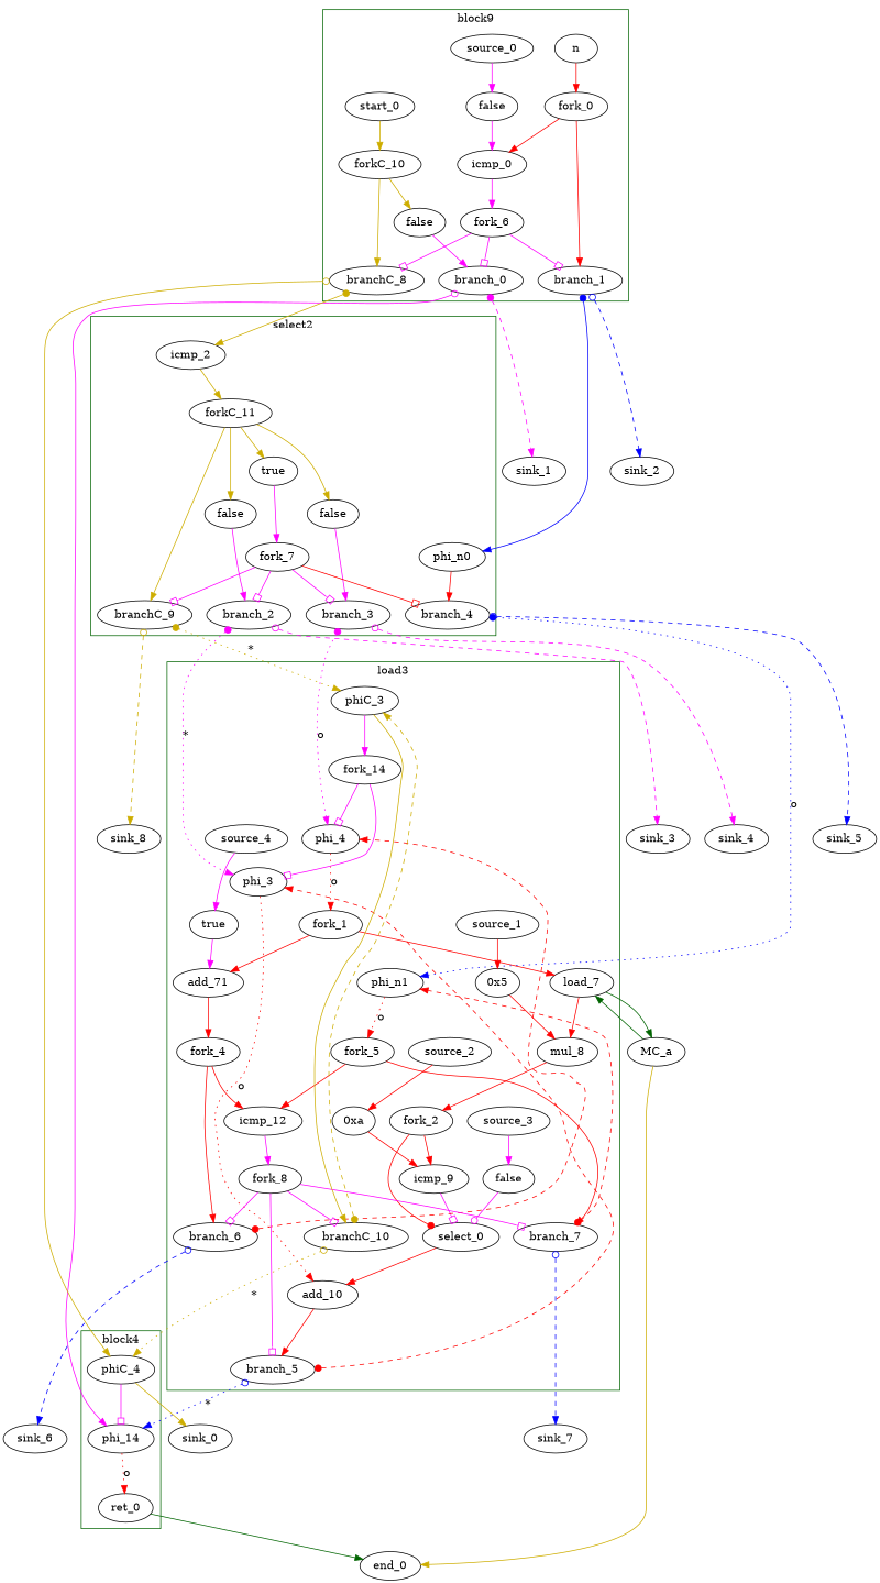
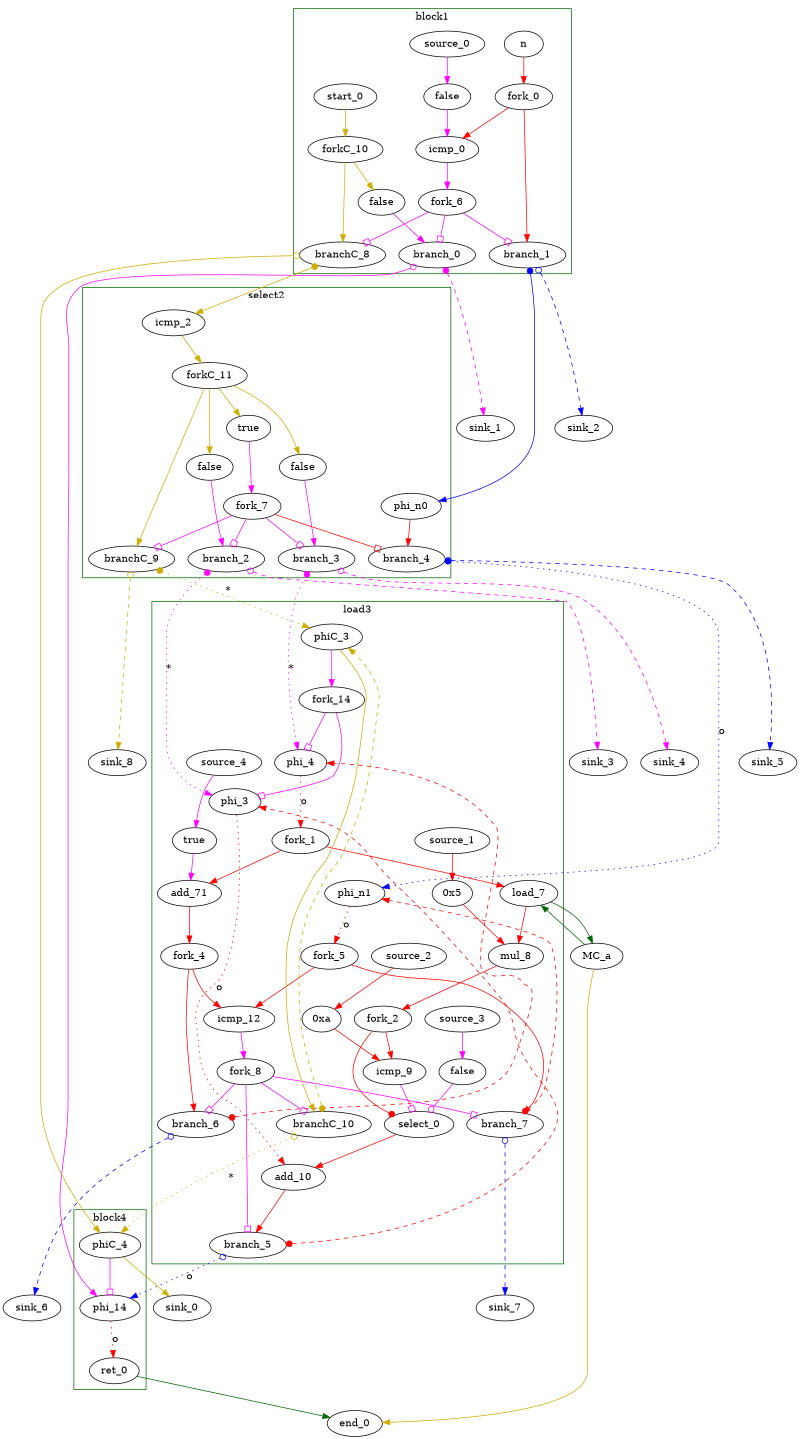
  digraph {
    fontname="DejaVu Serif"
    node [bbID=3 fontname="DejaVu Serif" in="in1:1" out="out1:1" shape=oval type=Fork]
    edge [arrowhead=normal color=magenta fontname="DejaVu Serif" from=out1 to=in1]
    n [bbID=1 in="in1:32" out="out1:32" type=Entry]
    n2 [bbID=1 label=false type=Constant value="0x0"]
    icmp_0 [bbID=1 delay=3.439 in="in1:32 in2:32" op=icmp_sgt_op type=Operator]
    n4 [bbID=1 label=false type=Constant value="0x0"]
    fork_0 [bbID=1 in="in1:32" out="out1:32 out2:32"]
    branch_0 [bbID=1 in="in1:1 in2?:1" out="out1+:1 out2-:1" type=Branch]
    branch_1 [bbID=1 in="in1:32 in2?:1" out="out1+:32 out2-:32" type=Branch]
    fork_6 [bbID=1 out="out1:1 out2:1 out3:1"]
    start_0 [bbID=1 in="in1:0" out="out1:0" type=Entry]
    forkC_10 [bbID=1 in="in1:0" out="out1:0 out2:0"]
    branchC_8 [bbID=1 in="in1:0 in2?:1" out="out1+:0 out2-:0" type=Branch]
    source_0 [bbID=1 type=Source in=""]
    n13 [bbID=2 label=true type=Constant value="0x1"]
    n14 [bbID=2 label=false type=Constant value="0x0"]
    n15 [bbID=2 label=false type=Constant value="0x0"]
    phi_n0 [bbID=2 in="in1:32" out="out1:32" type=Merge]
    branch_2 [bbID=2 in="in1:1 in2?:1" out="out1+:1 out2-:1" type=Branch]
    branch_3 [bbID=2 in="in1:1 in2?:1" out="out1+:1 out2-:1" type=Branch]
    branch_4 [bbID=2 in="in1:32 in2?:1" out="out1+:32 out2-:32" type=Branch]
    fork_7 [bbID=2 out="out1:1 out2:1 out3:1 out4:1"]
    n21 [bbID=2 in="in1:0" label=icmp_2 out="out1:0" type=Merge]
    forkC_11 [bbID=2 in="in1:0" out="out1:0 out2:0 out3:0 out4:0"]
    branchC_9 [bbID=2 in="in1:0 in2?:1" out="out1+:0 out2-:0" type=Branch]
    phi_3 [delay=1.624 in="in1?:1 in2:32 in3:32" out="out1:32" type=Mux]
    phi_4 [delay=1.624 in="in1?:1 in2:31 in3:31" out="out1:31" type=Mux]
    load_7 [delay=7.999 in="in1:32 in2:31" latency=2 offset=0 op=mc_load_op out="out1:32 out2:31" portID=0 type=Operator]
    n27 [in="in1:3" label="0x5" out="out1:3" type=Constant value="0x5"]
    mul_8 [in="in1:32 in2:32" latency=4 op=mul_op out="out1:32" type=Operator]
    n29 [in="in1:4" label="0xa" out="out1:4" type=Constant value="0xa"]
    icmp_9 [delay=3.439 in="in1:32 in2:32" op=icmp_sgt_op type=Operator]
    n31 [label=false type=Constant value="0x0"]
    select_0 [in="in1?:1 in2+:32 in3-:32" op=select_op out="out1:32" type=Operator]
    add_10 [delay=3.146 in="in1:32 in2:32" op=add_op out="out1:32" type=Operator]
    n34 [label=true type=Constant value="0x1"]
    n35 [delay=3.146 in="in1:31 in2:31" label=add_71 op=add_op out="out1:31" type=Operator]
    icmp_12 [delay=3.439 in="in1:32 in2:32" op=icmp_slt_op type=Operator]
    phi_n1 [delay=1.624 in="in1:32 in2:32" out="out1:32" type=Merge]
    fork_1 [in="in1:31" out="out1:31 out2:31"]
    fork_2 [in="in1:32" out="out1:32 out2:32"]
    fork_4 [in="in1:31" out="out1:31 out2:31"]
    fork_5 [in="in1:32" out="out1:32 out2:32"]
    branch_5 [in="in1:32 in2?:1" out="out1+:32 out2-:32" type=Branch]
    branch_6 [in="in1:31 in2?:1" out="out1+:31 out2-:31" type=Branch]
    branch_7 [in="in1:32 in2?:1" out="out1+:32 out2-:32" type=Branch]
    fork_8 [out="out1:1 out2:1 out3:1 out4:1"]
    phiC_3 [in="in1:0 in2:0" out="out1:0 out2?:1" type=CntrlMerge]
    branchC_10 [in="in1:0 in2?:1" out="out1+:0 out2-:0" type=Branch]
    source_1 [out="out1:3" type=Source in=""]
    source_2 [out="out1:4" type=Source in=""]
    source_3 [type=Source in=""]
    source_4 [type=Source in=""]
    fork_14 [out="out1:1 out2:1"]
    phi_14 [bbID=4 delay=1.624 in="in1?:1 in2:32 in3:32" out="out1:32" type=Mux]
    ret_0 [bbID=4 in="in1:32" op=ret_op out="out1:32" type=Operator]
    phiC_4 [bbID=4 in="in1:0 in2:0" out="out1:0 out2?:1" type=CntrlMerge]
    sink_1 [bbID=0 type=Sink out=""]
    sink_2 [bbID=0 in="in1:32" type=Sink out=""]
    sink_3 [bbID=0 type=Sink out=""]
    sink_4 [bbID=0 type=Sink out=""]
    sink_5 [bbID=0 in="in1:32" type=Sink out=""]
    sink_8 [bbID=0 in="in1:0" type=Sink out=""]
    MC_a [bbID=0 bbcount=0 in="in1:31*l0a" ldcount=1 memory=a out="out1:32*l0d out2:0*e" stcount=0 type=MC shape=""]
    sink_6 [bbID=0 in="in1:31" type=Sink out=""]
    sink_7 [bbID=0 in="in1:32" type=Sink out=""]
    end_0 [bbID=0 in="in1:0*e in2:32" out="out1:32" type=Exit]
    sink_0 [bbID=0 in="in1:0" type=Sink out=""]
    subgraph cluster_1 {
      color=darkgreen
-     label=block9
+     label=block1
      n
      n2
      icmp_0
      n4
      fork_0
      branch_0
      branch_1
      fork_6
      start_0
      forkC_10
      branchC_8
      source_0
    }
    subgraph cluster_2 {
      color=darkgreen
      label=select2
      n13
      n14
      n15
      phi_n0
      branch_2
      branch_3
      branch_4
      fork_7
      n21
      forkC_11
      branchC_9
    }
    subgraph cluster_3 {
      color=darkgreen
      label=load3
      phi_3
      phi_4
      load_7
      n27
      mul_8
      n29
      icmp_9
      n31
      select_0
      add_10
      n34
      n35
      icmp_12
      phi_n1
      fork_1
      fork_2
      fork_4
      fork_5
      branch_5
      branch_6
      branch_7
      fork_8
      phiC_3
      branchC_10
      source_1
      source_2
      source_3
      source_4
      fork_14
    }
    subgraph cluster_4 {
      color=darkgreen
      label=block4
      phi_14
      ret_0
      phiC_4
    }
    n -> fork_0 [color=red]
    n2 -> icmp_0 [to=in2]
    icmp_0 -> fork_6
    n4 -> branch_0
    fork_0 -> icmp_0 [color=red]
    fork_0 -> branch_1 [color=red from=out2]
    branch_0 -> phi_14 [arrowtail=odot dir=both from=out2 to=in2]
    branch_0 -> sink_1 [arrowtail=dot dir=both minlen=3 style=dashed]
    branch_1 -> phi_n0 [arrowtail=dot color=blue dir=both]
    branch_1 -> sink_2 [arrowtail=odot color=blue dir=both from=out2 minlen=3 style=dashed]
    fork_6 -> branch_0 [arrowhead=obox from=out2 to=in2]
    fork_6 -> branch_1 [arrowhead=obox to=in2]
    fork_6 -> branchC_8 [arrowhead=obox from=out3 to=in2]
    start_0 -> forkC_10 [color=gold3]
    forkC_10 -> n4 [color=gold3]
    forkC_10 -> branchC_8 [color=gold3 from=out2]
    branchC_8 -> n21 [arrowtail=dot color=gold3 dir=both]
    branchC_8 -> phiC_4 [arrowtail=odot color=gold3 dir=both from=out2]
    source_0 -> n2
    n13 -> fork_7
    n14 -> branch_2
    n15 -> branch_3
    phi_n0 -> branch_4 [color=red]
    branch_2 -> phi_3 [arrowtail=dot dir=both label="*" slots=1 style=dotted to=in2 transparent=false]
    branch_2 -> sink_3 [arrowtail=odot dir=both from=out2 minlen=3 style=dashed]
-   branch_3 -> phi_4 [arrowtail=dot dir=both label=o slots=1 style=dotted to=in2 transparent=false]
+   branch_3 -> phi_4 [arrowtail=dot dir=both label="*" slots=1 style=dotted to=in2 transparent=false]
    branch_3 -> sink_4 [arrowtail=odot dir=both from=out2 minlen=3 style=dashed]
    branch_4 -> phi_n1 [arrowtail=dot color=blue dir=both label=o slots=1 style=dotted transparent=false]
    branch_4 -> sink_5 [arrowtail=odot color=blue dir=both from=out2 minlen=3 style=dashed]
    fork_7 -> branch_2 [arrowhead=obox from=out3 to=in2]
    fork_7 -> branch_3 [arrowhead=obox from=out2 to=in2]
    fork_7 -> branch_4 [arrowhead=obox color=red to=in2]
    fork_7 -> branchC_9 [arrowhead=obox from=out4 to=in2]
    n21 -> forkC_11 [color=gold3]
    forkC_11 -> n13 [color=gold3 from=out4]
    forkC_11 -> n14 [color=gold3]
    forkC_11 -> n15 [color=gold3 from=out2]
    forkC_11 -> branchC_9 [color=gold3 from=out3]
    branchC_9 -> phiC_3 [arrowtail=dot color=gold3 dir=both label="*" slots=1 style=dotted transparent=false]
    branchC_9 -> sink_8 [arrowtail=odot color=gold3 dir=both from=out2 minlen=3 style=dashed]
    phi_3 -> add_10 [color=red label=o slots=1 style=dotted transparent=true]
    phi_4 -> fork_1 [color=red label=o slots=1 style=dotted transparent=true]
    load_7 -> mul_8 [color=red]
    load_7 -> MC_a [color=darkgreen from=out2]
    n27 -> mul_8 [color=red to=in2]
    mul_8 -> fork_2 [color=red]
    n29 -> icmp_9 [color=red to=in2]
    icmp_9 -> select_0 [arrowhead=obox]
    n31 -> select_0 [arrowhead=odot to=in3]
    select_0 -> add_10 [color=red to=in2]
    add_10 -> branch_5 [color=red]
    n34 -> n35 [to=in2]
    n35 -> fork_4 [color=red]
    icmp_12 -> fork_8
    phi_n1 -> fork_5 [color=red label=o slots=1 style=dotted transparent=true]
    fork_1 -> load_7 [color=red from=out2 to=in2]
    fork_1 -> n35 [color=red]
    fork_2 -> icmp_9 [color=red]
    fork_2 -> select_0 [arrowhead=dot color=red from=out2 to=in2]
    fork_4 -> icmp_12 [color=red]
    fork_4 -> branch_6 [color=red from=out2]
    fork_5 -> icmp_12 [color=red to=in2]
    fork_5 -> branch_7 [color=red from=out2]
    branch_5 -> phi_3 [arrowtail=dot color=red constraint=false dir=both minlen=3 style=dashed to=in3]
-   branch_5 -> phi_14 [arrowtail=odot color=blue dir=both from=out2 label="*" slots=1 style=dotted to=in3 transparent=false]
+   branch_5 -> phi_14 [arrowtail=odot color=blue dir=both from=out2 label=o slots=1 style=dotted to=in3 transparent=false]
    branch_6 -> phi_4 [arrowtail=dot color=red constraint=false dir=both minlen=3 style=dashed to=in3]
    branch_6 -> sink_6 [arrowtail=odot color=blue dir=both from=out2 minlen=3 style=dashed]
    branch_7 -> phi_n1 [arrowtail=dot color=red constraint=false dir=both minlen=3 style=dashed to=in2]
    branch_7 -> sink_7 [arrowtail=odot color=blue dir=both from=out2 minlen=3 style=dashed]
    fork_8 -> branch_5 [arrowhead=obox from=out3 to=in2]
    fork_8 -> branch_6 [arrowhead=obox from=out2 to=in2]
    fork_8 -> branch_7 [arrowhead=obox to=in2]
    fork_8 -> branchC_10 [arrowhead=obox from=out4 to=in2]
    phiC_3 -> branchC_10 [color=gold3]
    phiC_3 -> fork_14 [from=out2]
    branchC_10 -> phiC_3 [arrowtail=dot color=gold3 constraint=false dir=both minlen=3 style=dashed to=in2]
    branchC_10 -> phiC_4 [arrowtail=odot color=gold3 dir=both from=out2 label="*" slots=1 style=dotted to=in2 transparent=false]
    source_1 -> n27 [color=red]
    source_2 -> n29 [color=red]
    source_3 -> n31
    source_4 -> n34
    fork_14 -> phi_3 [arrowhead=obox]
    fork_14 -> phi_4 [arrowhead=obox from=out2]
    phi_14 -> ret_0 [color=red label=o slots=1 style=dotted transparent=true]
    ret_0 -> end_0 [color=darkgreen to=in2]
    phiC_4 -> phi_14 [arrowhead=obox from=out2]
    phiC_4 -> sink_0 [color=gold3]
    MC_a -> load_7 [color=darkgreen]
    MC_a -> end_0 [color=gold3 from=out2]
  }
